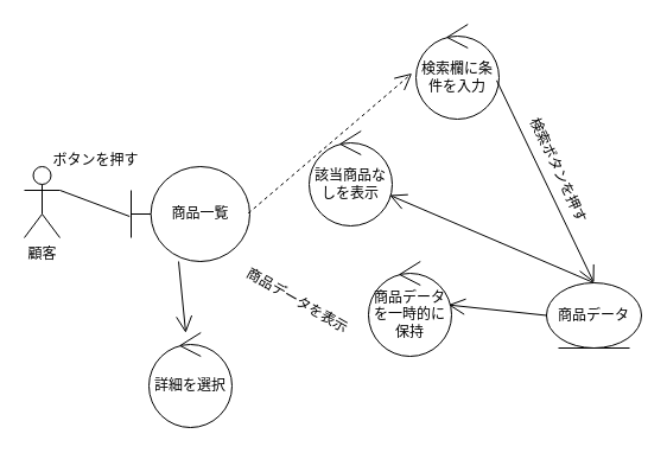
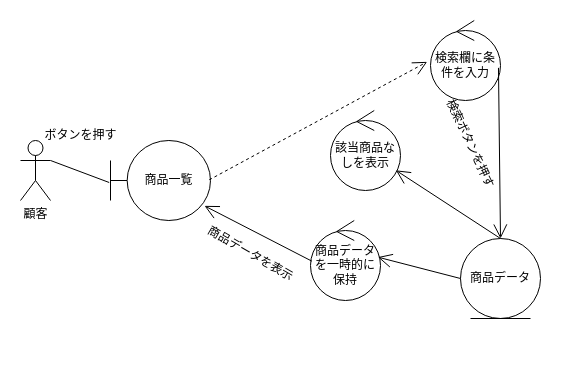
  <mxCell id="0" />
  <mxCell id="1" parent="0" />
  <mxCell id="2" value="顧客" style="shape=umlActor;verticalLabelPosition=bottom;verticalAlign=top;html=1;" parent="1" vertex="1"><mxGeometry x="20" y="140" width="30" height="60" as="geometry" /></mxCell>
  <mxCell id="3" value="商品一覧" style="shape=umlBoundary;whiteSpace=wrap;html=1;" parent="1" vertex="1"><mxGeometry x="110" y="140" width="100" height="80" as="geometry" /></mxCell>
  <mxCell id="4" value="" style="endArrow=none;endFill=1;endSize=12;html=1;entryX=-0.013;entryY=0.525;entryDx=0;entryDy=0;entryPerimeter=0;exitX=1;exitY=0.333;exitDx=0;exitDy=0;exitPerimeter=0;" parent="1" source="2" target="3" edge="1"><mxGeometry width="160" relative="1" as="geometry"><mxPoint x="-40" y="170" as="sourcePoint" /><mxPoint x="120" y="170" as="targetPoint" /></mxGeometry></mxCell>
  <mxCell id="5" value="" style="endArrow=open;endFill=1;endSize=12;html=1;entryX=-0.048;entryY=0.517;entryDx=0;entryDy=0;exitX=0.987;exitY=0.492;exitDx=0;exitDy=0;exitPerimeter=0;entryPerimeter=0;dashed=1;" parent="1" source="3" edge="1" target="6"><mxGeometry width="160" relative="1" as="geometry"><mxPoint x="80" y="210" as="sourcePoint" /><mxPoint x="300" y="110" as="targetPoint" /></mxGeometry></mxCell>
- <mxCell id="6" value="検索欄に条件を入力" style="ellipse;shape=umlControl;whiteSpace=wrap;html=1;" parent="1" vertex="1"><mxGeometry x="350" y="20" width="70" height="80" as="geometry" /></mxCell>
- <mxCell id="7" value="商品データ" style="ellipse;shape=umlEntity;whiteSpace=wrap;html=1;" parent="1" vertex="1"><mxGeometry x="460" y="238" width="80" height="55" as="geometry" /></mxCell>
+ <mxCell id="6" value="検索欄に条件を入力" style="ellipse;shape=umlControl;whiteSpace=wrap;html=1;" parent="1" vertex="1"><mxGeometry x="430" y="20" width="70" height="80" as="geometry" /></mxCell>
+ <mxCell id="7" value="商品データ" style="ellipse;shape=umlEntity;whiteSpace=wrap;html=1;" parent="1" vertex="1"><mxGeometry x="460" y="238" width="80" height="80" as="geometry" /></mxCell>
  <mxCell id="8" value="" style="endArrow=open;endFill=1;endSize=12;html=1;exitX=0.971;exitY=0.592;exitDx=0;exitDy=0;exitPerimeter=0;entryX=0.5;entryY=0;entryDx=0;entryDy=0;" parent="1" source="6" target="7" edge="1"><mxGeometry width="160" relative="1" as="geometry"><mxPoint x="480.8" y="205.12" as="sourcePoint" /><mxPoint x="330" y="360" as="targetPoint" /></mxGeometry></mxCell>
- <mxCell id="9" value="詳細を選択" style="ellipse;shape=umlControl;whiteSpace=wrap;html=1;" parent="1" vertex="1"><mxGeometry x="125" y="280" width="70" height="80" as="geometry" /></mxCell>
- <mxCell id="10" value="" style="endArrow=open;endFill=1;endSize=12;html=1;exitX=0.4;exitY=1;exitDx=0;exitDy=0;exitPerimeter=0;" parent="1" source="3" target="9" edge="1"><mxGeometry width="160" relative="1" as="geometry"><mxPoint x="160" y="280" as="sourcePoint" /><mxPoint x="160" y="310" as="targetPoint" /></mxGeometry></mxCell>
- <mxCell id="11" value="該当商品なしを表示" style="ellipse;shape=umlControl;whiteSpace=wrap;html=1;" parent="1" vertex="1"><mxGeometry x="260" y="110" width="70" height="80" as="geometry" /></mxCell>
+ <mxCell id="11" value="該当商品なしを表示" style="ellipse;shape=umlControl;whiteSpace=wrap;html=1;" parent="1" vertex="1"><mxGeometry x="330" y="110" width="70" height="80" as="geometry" /></mxCell>
  <mxCell id="12" value="" style="endArrow=open;endFill=1;endSize=12;html=1;exitX=0.5;exitY=0;exitDx=0;exitDy=0;" parent="1" source="7" target="11" edge="1"><mxGeometry width="160" relative="1" as="geometry"><mxPoint x="430" y="340" as="sourcePoint" /><mxPoint x="590" y="340" as="targetPoint" /></mxGeometry></mxCell>
  <mxCell id="13" value="ボタンを押す" style="text;html=1;align=center;verticalAlign=middle;resizable=0;points=[];autosize=1;strokeColor=none;fillColor=none;" vertex="1" parent="1"><mxGeometry x="30" y="120" width="100" height="30" as="geometry" /></mxCell>
  <mxCell id="14" value="検索ボタンを押す" style="text;html=1;align=center;verticalAlign=middle;resizable=0;points=[];autosize=1;strokeColor=none;fillColor=none;rotation=65;" vertex="1" parent="1"><mxGeometry x="410" y="128" width="120" height="30" as="geometry" /></mxCell>
  <mxCell id="15" value="商品データを一時的に保持" style="ellipse;shape=umlControl;whiteSpace=wrap;html=1;" vertex="1" parent="1"><mxGeometry x="310" y="220" width="70" height="80" as="geometry" /></mxCell>
  <mxCell id="16" value="" style="endArrow=open;endFill=1;endSize=12;html=1;exitX=0;exitY=0.5;exitDx=0;exitDy=0;entryX=0.962;entryY=0.458;entryDx=0;entryDy=0;entryPerimeter=0;" edge="1" parent="1" source="7" target="15"><mxGeometry width="160" relative="1" as="geometry"><mxPoint x="210" y="180" as="sourcePoint" /><mxPoint x="370" y="180" as="targetPoint" /></mxGeometry></mxCell>
+ <mxCell id="17" value="" style="endArrow=open;endFill=1;endSize=12;html=1;exitX=0.019;exitY=0.508;exitDx=0;exitDy=0;exitPerimeter=0;entryX=0.94;entryY=0.817;entryDx=0;entryDy=0;entryPerimeter=0;" edge="1" parent="1" source="15" target="3"><mxGeometry width="160" relative="1" as="geometry"><mxPoint x="210" y="180" as="sourcePoint" /><mxPoint x="370" y="180" as="targetPoint" /></mxGeometry></mxCell>
  <mxCell id="18" value="商品データを表示" style="text;html=1;align=center;verticalAlign=middle;resizable=0;points=[];autosize=1;strokeColor=none;fillColor=none;rotation=30;" vertex="1" parent="1"><mxGeometry x="190" y="238" width="120" height="30" as="geometry" /></mxCell>
